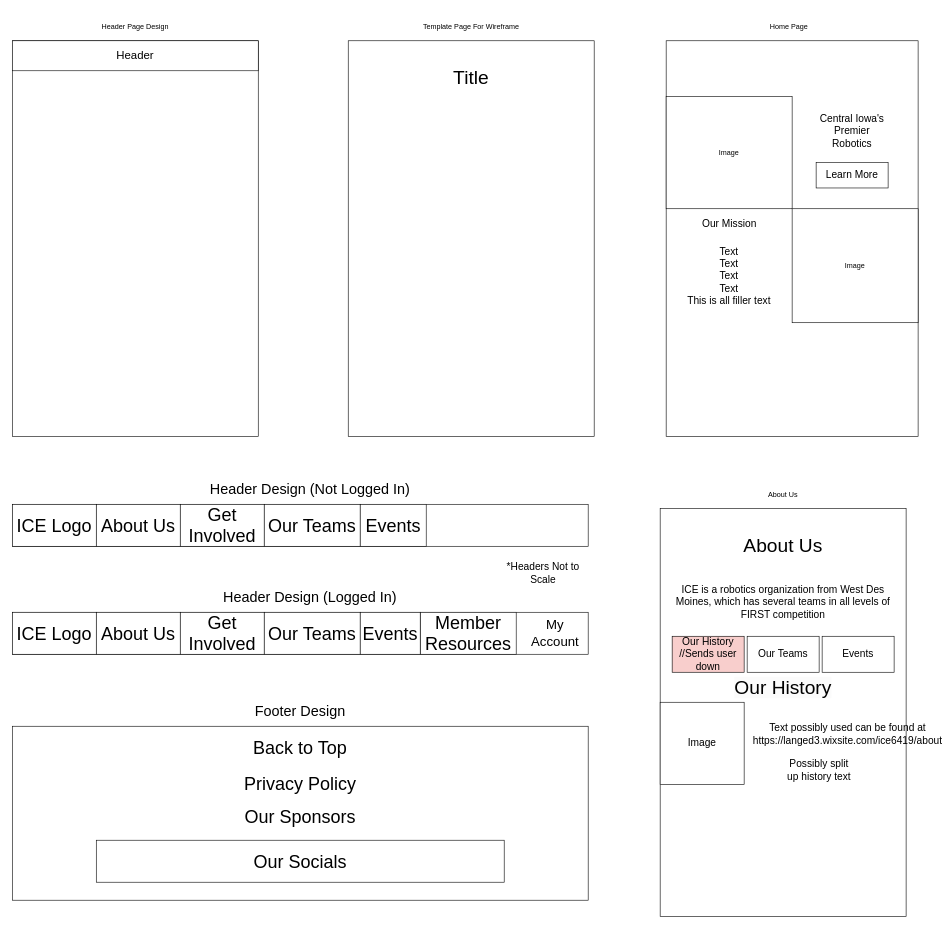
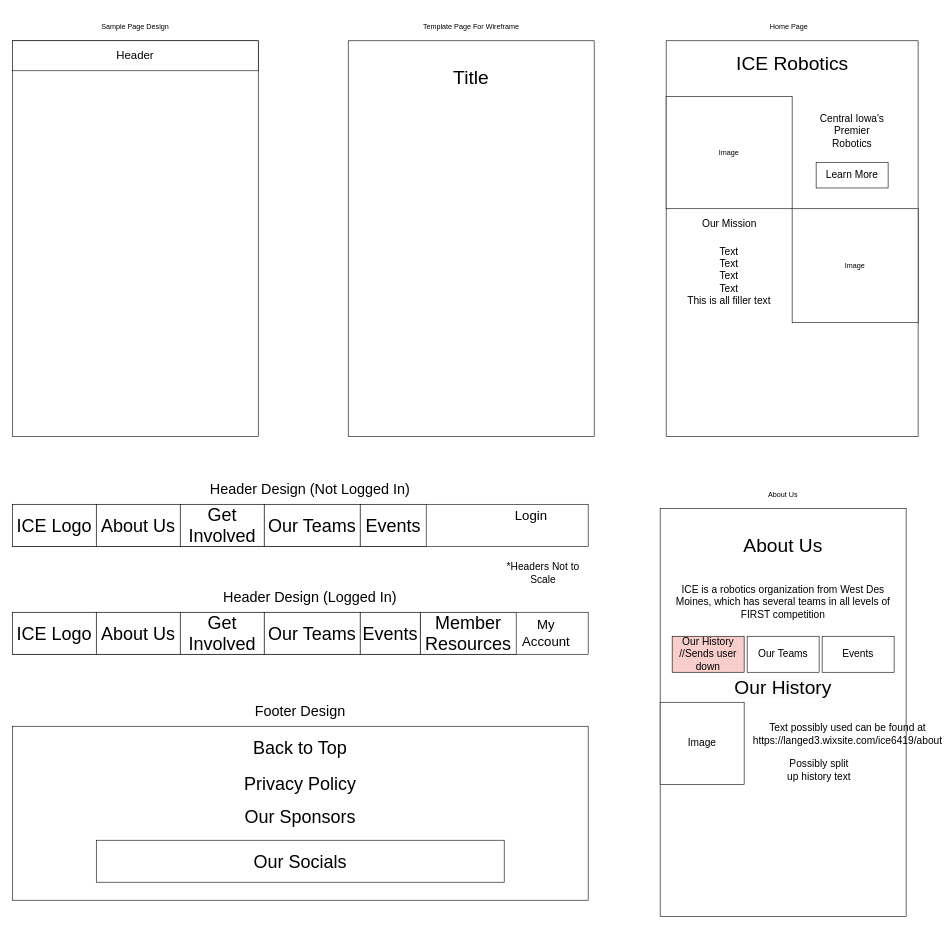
  <mxCell id="0" />
  <mxCell id="1" parent="0" />
  <mxCell id="2" value="" style="group" parent="1" vertex="1" connectable="0"><mxGeometry x="20" y="20" width="410" height="707.31" as="geometry" /></mxCell>
  <mxCell id="3" value="" style="group" parent="2" vertex="1" connectable="0"><mxGeometry y="47.308" width="410" height="660.002" as="geometry" /></mxCell>
  <mxCell id="4" value="" style="group" parent="3" vertex="1" connectable="0"><mxGeometry width="410" height="660.002" as="geometry" /></mxCell>
  <mxCell id="5" value="" style="rounded=0;whiteSpace=wrap;html=1;container=1;" parent="4" vertex="1"><mxGeometry width="410" height="660" as="geometry" /></mxCell>
  <mxCell id="6" value="&lt;font style=&quot;font-size: 19px;&quot;&gt;Header&lt;/font&gt;" style="rounded=0;whiteSpace=wrap;html=1;" parent="4" vertex="1"><mxGeometry width="410" height="50" as="geometry" /></mxCell>
- <mxCell id="7" value="Header Page Design" style="text;html=1;strokeColor=none;fillColor=none;align=center;verticalAlign=middle;whiteSpace=wrap;rounded=0;" parent="2" vertex="1"><mxGeometry width="410" height="47.308" as="geometry" /></mxCell>
+ <mxCell id="7" value="Sample Page Design" style="text;html=1;strokeColor=none;fillColor=none;align=center;verticalAlign=middle;whiteSpace=wrap;rounded=0;" parent="2" vertex="1"><mxGeometry width="410" height="47.308" as="geometry" /></mxCell>
  <mxCell id="8" value="" style="group" parent="1" vertex="1" connectable="0"><mxGeometry x="20" y="800" width="960" height="110" as="geometry" /></mxCell>
  <mxCell id="9" value="" style="rounded=0;whiteSpace=wrap;html=1;fontSize=24;" parent="8" vertex="1"><mxGeometry y="40" width="960.0" height="70" as="geometry" /></mxCell>
  <mxCell id="10" value="Header Design (Not Logged In)" style="text;html=1;strokeColor=none;fillColor=none;align=center;verticalAlign=middle;whiteSpace=wrap;rounded=0;fontSize=24;" parent="8" vertex="1"><mxGeometry x="326.598" width="338.969" height="30" as="geometry" /></mxCell>
  <mxCell id="11" value="&lt;font style=&quot;font-size: 30px;&quot;&gt;ICE Logo&lt;/font&gt;" style="rounded=0;whiteSpace=wrap;html=1;fontSize=32;" parent="8" vertex="1"><mxGeometry y="40" width="140" height="70" as="geometry" /></mxCell>
+ <mxCell id="12" value="&lt;font style=&quot;font-size: 22px;&quot;&gt;Login&lt;/font&gt;" style="text;html=1;strokeColor=none;fillColor=none;align=center;verticalAlign=middle;whiteSpace=wrap;rounded=0;fontSize=30;" parent="8" vertex="1"><mxGeometry x="820" y="40" width="90" height="30" as="geometry" /></mxCell>
  <mxCell id="13" value="&lt;font style=&quot;font-size: 30px;&quot;&gt;About Us&lt;/font&gt;" style="rounded=0;whiteSpace=wrap;html=1;fontSize=22;" parent="8" vertex="1"><mxGeometry x="140" y="40" width="140" height="70" as="geometry" /></mxCell>
  <mxCell id="14" value="&lt;font style=&quot;font-size: 30px;&quot;&gt;Get Involved&lt;/font&gt;" style="rounded=0;whiteSpace=wrap;html=1;fontSize=22;" parent="8" vertex="1"><mxGeometry x="280" y="40" width="140" height="70" as="geometry" /></mxCell>
  <mxCell id="15" value="&lt;font style=&quot;font-size: 30px;&quot;&gt;Our Teams&lt;/font&gt;" style="rounded=0;whiteSpace=wrap;html=1;fontSize=22;" parent="8" vertex="1"><mxGeometry x="420" y="40" width="160" height="70" as="geometry" /></mxCell>
  <mxCell id="16" value="Events" style="rounded=0;whiteSpace=wrap;html=1;fontSize=30;" parent="8" vertex="1"><mxGeometry x="580" y="40" width="110" height="70" as="geometry" /></mxCell>
  <mxCell id="17" value="" style="group" parent="1" vertex="1" connectable="0"><mxGeometry x="580" y="20" width="410" height="707.31" as="geometry" /></mxCell>
  <mxCell id="18" value="" style="group" parent="17" vertex="1" connectable="0"><mxGeometry y="47.308" width="410" height="660.002" as="geometry" /></mxCell>
  <mxCell id="19" value="" style="group" parent="18" vertex="1" connectable="0"><mxGeometry width="410" height="660.002" as="geometry" /></mxCell>
  <mxCell id="20" value="" style="group" parent="19" vertex="1" connectable="0"><mxGeometry width="410" height="660" as="geometry" /></mxCell>
  <mxCell id="21" value="" style="rounded=0;whiteSpace=wrap;html=1;container=1;" parent="20" vertex="1"><mxGeometry width="410" height="660" as="geometry"><mxRectangle width="50" height="40" as="alternateBounds" /></mxGeometry></mxCell>
  <mxCell id="22" value="&lt;font style=&quot;font-size: 32px;&quot;&gt;Title&lt;/font&gt;" style="text;html=1;strokeColor=none;fillColor=none;align=center;verticalAlign=middle;whiteSpace=wrap;rounded=0;fontSize=24;" parent="20" vertex="1"><mxGeometry x="135" y="22.69" width="140" height="77.31" as="geometry" /></mxCell>
  <mxCell id="23" value="Template Page For Wireframe" style="text;html=1;strokeColor=none;fillColor=none;align=center;verticalAlign=middle;whiteSpace=wrap;rounded=0;" parent="17" vertex="1"><mxGeometry width="410" height="47.308" as="geometry" /></mxCell>
  <mxCell id="24" value="" style="group" parent="1" vertex="1" connectable="0"><mxGeometry x="20" y="1170" width="960" height="330" as="geometry" /></mxCell>
  <mxCell id="25" value="" style="rounded=0;whiteSpace=wrap;html=1;fontSize=24;" parent="24" vertex="1"><mxGeometry y="40" width="960" height="290" as="geometry" /></mxCell>
  <mxCell id="26" value="Footer Design" style="text;html=1;strokeColor=none;fillColor=none;align=center;verticalAlign=middle;whiteSpace=wrap;rounded=0;fontSize=24;" parent="24" vertex="1"><mxGeometry x="325" width="310" height="30" as="geometry" /></mxCell>
  <mxCell id="27" value="Privacy Policy" style="text;html=1;strokeColor=none;fillColor=none;align=center;verticalAlign=middle;whiteSpace=wrap;rounded=0;fontSize=30;" parent="24" vertex="1"><mxGeometry x="355" y="120" width="250" height="30" as="geometry" /></mxCell>
  <mxCell id="28" value="Back to Top" style="text;html=1;strokeColor=none;fillColor=none;align=center;verticalAlign=middle;whiteSpace=wrap;rounded=0;fontSize=30;" parent="24" vertex="1"><mxGeometry x="365" y="60" width="230" height="30" as="geometry" /></mxCell>
  <mxCell id="29" value="Our Sponsors" style="text;html=1;strokeColor=none;fillColor=none;align=center;verticalAlign=middle;whiteSpace=wrap;rounded=0;fontSize=30;" parent="24" vertex="1"><mxGeometry x="325" y="170" width="310" height="40" as="geometry" /></mxCell>
  <mxCell id="30" value="Our Socials" style="rounded=0;whiteSpace=wrap;html=1;fontSize=30;" parent="24" vertex="1"><mxGeometry x="140" y="230" width="680" height="70" as="geometry" /></mxCell>
  <mxCell id="31" value="" style="group" parent="1" vertex="1" connectable="0"><mxGeometry x="20" y="980" width="960" height="110" as="geometry" /></mxCell>
  <mxCell id="32" value="" style="rounded=0;whiteSpace=wrap;html=1;fontSize=24;" parent="31" vertex="1"><mxGeometry y="40" width="960.0" height="70" as="geometry" /></mxCell>
  <mxCell id="33" value="Header Design (Logged In)" style="text;html=1;strokeColor=none;fillColor=none;align=center;verticalAlign=middle;whiteSpace=wrap;rounded=0;fontSize=24;" parent="31" vertex="1"><mxGeometry x="326.598" width="338.969" height="30" as="geometry" /></mxCell>
  <mxCell id="34" value="&lt;font style=&quot;font-size: 30px;&quot;&gt;ICE Logo&lt;/font&gt;" style="rounded=0;whiteSpace=wrap;html=1;fontSize=32;" parent="31" vertex="1"><mxGeometry y="40" width="140" height="70" as="geometry" /></mxCell>
- <mxCell id="35" value="My Account" style="text;html=1;strokeColor=none;fillColor=none;align=center;verticalAlign=middle;whiteSpace=wrap;rounded=0;fontSize=22;" parent="31" vertex="1"><mxGeometry x="865" y="50" width="80" height="50" as="geometry" /></mxCell>
+ <mxCell id="35" value="My Account" style="text;html=1;strokeColor=none;fillColor=none;align=center;verticalAlign=middle;whiteSpace=wrap;rounded=0;fontSize=22;" parent="31" vertex="1"><mxGeometry x="850" y="50" width="80" height="50" as="geometry" /></mxCell>
  <mxCell id="36" value="&lt;font style=&quot;font-size: 30px;&quot;&gt;About Us&lt;/font&gt;" style="rounded=0;whiteSpace=wrap;html=1;fontSize=22;" parent="31" vertex="1"><mxGeometry x="140" y="40" width="140" height="70" as="geometry" /></mxCell>
  <mxCell id="37" value="&lt;font style=&quot;font-size: 30px;&quot;&gt;Get Involved&lt;/font&gt;" style="rounded=0;whiteSpace=wrap;html=1;fontSize=22;" parent="31" vertex="1"><mxGeometry x="280" y="40" width="140" height="70" as="geometry" /></mxCell>
  <mxCell id="38" value="&lt;font style=&quot;font-size: 30px;&quot;&gt;Our Teams&lt;/font&gt;" style="rounded=0;whiteSpace=wrap;html=1;fontSize=22;" parent="31" vertex="1"><mxGeometry x="420" y="40" width="160" height="70" as="geometry" /></mxCell>
  <mxCell id="39" value="&lt;font style=&quot;font-size: 30px;&quot;&gt;Member Resources&lt;/font&gt;" style="rounded=0;whiteSpace=wrap;html=1;fontSize=22;" parent="31" vertex="1"><mxGeometry x="680" y="40" width="160" height="70" as="geometry" /></mxCell>
  <mxCell id="40" value="Events" style="rounded=0;whiteSpace=wrap;html=1;fontSize=30;" parent="31" vertex="1"><mxGeometry x="580" y="40" width="100" height="70" as="geometry" /></mxCell>
  <mxCell id="41" value="" style="group" vertex="1" connectable="0" parent="1"><mxGeometry x="1110" y="20" width="440" height="707.31" as="geometry" /></mxCell>
  <mxCell id="42" value="" style="group" vertex="1" connectable="0" parent="41"><mxGeometry y="47.308" width="440" height="660.002" as="geometry" /></mxCell>
  <mxCell id="43" value="" style="group" vertex="1" connectable="0" parent="42"><mxGeometry width="440" height="660.002" as="geometry" /></mxCell>
  <mxCell id="44" value="" style="group" vertex="1" connectable="0" parent="43"><mxGeometry width="440" height="660" as="geometry" /></mxCell>
  <mxCell id="45" value="" style="rounded=0;whiteSpace=wrap;html=1;container=1;" vertex="1" parent="44"><mxGeometry width="420" height="660" as="geometry"><mxRectangle width="50" height="40" as="alternateBounds" /></mxGeometry></mxCell>
  <mxCell id="46" value="Image" style="rounded=0;whiteSpace=wrap;html=1;" vertex="1" parent="45"><mxGeometry y="92.69" width="210" height="187.31" as="geometry" /></mxCell>
+ <mxCell id="47" value="&lt;font style=&quot;font-size: 32px;&quot;&gt;ICE Robotics&lt;/font&gt;" style="text;html=1;strokeColor=none;fillColor=none;align=center;verticalAlign=middle;whiteSpace=wrap;rounded=0;fontSize=24;" vertex="1" parent="45"><mxGeometry x="102.5" y="3.109e-15" width="215" height="77.31" as="geometry" /></mxCell>
  <mxCell id="48" value="Image" style="rounded=0;whiteSpace=wrap;html=1;" vertex="1" parent="45"><mxGeometry x="210" y="280" width="210" height="190" as="geometry" /></mxCell>
  <mxCell id="49" value="Central Iowa's Premier Robotics" style="text;html=1;strokeColor=none;fillColor=none;align=center;verticalAlign=middle;whiteSpace=wrap;rounded=0;fontSize=17;" vertex="1" parent="45"><mxGeometry x="250" y="102.69" width="120" height="97.31" as="geometry" /></mxCell>
  <mxCell id="50" value="Our Mission" style="text;html=1;strokeColor=none;fillColor=none;align=center;verticalAlign=middle;whiteSpace=wrap;rounded=0;fontSize=17;" vertex="1" parent="45"><mxGeometry x="52.5" y="292.69" width="105" height="27.31" as="geometry" /></mxCell>
  <mxCell id="51" value="Text&lt;br&gt;Text&lt;br&gt;Text&lt;br&gt;Text&lt;br&gt;This is all filler text" style="text;html=1;strokeColor=none;fillColor=none;align=center;verticalAlign=middle;whiteSpace=wrap;rounded=0;fontSize=17;" vertex="1" parent="45"><mxGeometry x="10" y="315" width="190" height="155" as="geometry" /></mxCell>
  <mxCell id="52" value="&lt;font style=&quot;font-size: 17px;&quot;&gt;Learn More&lt;/font&gt;" style="rounded=0;whiteSpace=wrap;html=1;" vertex="1" parent="44"><mxGeometry x="250" y="202.69" width="120" height="42.69" as="geometry" /></mxCell>
  <mxCell id="53" value="Home Page" style="text;html=1;strokeColor=none;fillColor=none;align=center;verticalAlign=middle;whiteSpace=wrap;rounded=0;" vertex="1" parent="41"><mxGeometry width="410" height="47.308" as="geometry" /></mxCell>
  <mxCell id="54" value="*Headers Not to Scale" style="text;html=1;strokeColor=none;fillColor=none;align=center;verticalAlign=middle;whiteSpace=wrap;rounded=0;fontSize=17;" vertex="1" parent="1"><mxGeometry x="820" y="940" width="170" height="30" as="geometry" /></mxCell>
  <mxCell id="55" value="" style="group" vertex="1" connectable="0" parent="1"><mxGeometry x="1100" y="800" width="410" height="727.308" as="geometry" /></mxCell>
  <mxCell id="56" value="" style="group" vertex="1" connectable="0" parent="55"><mxGeometry y="47.308" width="410" height="680" as="geometry" /></mxCell>
  <mxCell id="57" value="" style="group" vertex="1" connectable="0" parent="56"><mxGeometry width="410" height="680" as="geometry" /></mxCell>
  <mxCell id="58" value="" style="group" vertex="1" connectable="0" parent="57"><mxGeometry width="410" height="680" as="geometry" /></mxCell>
  <mxCell id="59" value="" style="rounded=0;whiteSpace=wrap;html=1;container=1;" vertex="1" parent="58"><mxGeometry width="410" height="680" as="geometry"><mxRectangle width="50" height="40" as="alternateBounds" /></mxGeometry></mxCell>
  <mxCell id="60" value="ICE is a robotics organization from West Des Moines, which has several teams in all levels of FIRST competition" style="text;html=1;strokeColor=none;fillColor=none;align=center;verticalAlign=middle;whiteSpace=wrap;rounded=0;fontSize=17;" vertex="1" parent="59"><mxGeometry x="20" y="92.69" width="370" height="127.31" as="geometry" /></mxCell>
  <mxCell id="61" value="Our History //Sends user down" style="rounded=0;whiteSpace=wrap;html=1;fontSize=17;fillColor=#f8cecc;" vertex="1" parent="59"><mxGeometry x="20" y="212.692" width="120" height="60" as="geometry" /></mxCell>
  <mxCell id="62" value="Our Teams" style="rounded=0;whiteSpace=wrap;html=1;fontSize=17;" vertex="1" parent="59"><mxGeometry x="145" y="212.692" width="120" height="60" as="geometry" /></mxCell>
  <mxCell id="63" value="Text possibly used can be found at&amp;nbsp;&lt;br&gt;https://langed3.wixsite.com/ice6419/about&amp;nbsp;" style="text;html=1;strokeColor=none;fillColor=none;align=center;verticalAlign=middle;whiteSpace=wrap;rounded=0;fontSize=17;" vertex="1" parent="59"><mxGeometry x="260" y="352.69" width="110" height="47.31" as="geometry" /></mxCell>
  <mxCell id="64" value="Image" style="rounded=0;whiteSpace=wrap;html=1;fontSize=17;" vertex="1" parent="59"><mxGeometry y="322.69" width="140" height="137.31" as="geometry" /></mxCell>
  <mxCell id="65" value="Possibly split up history text" style="text;html=1;strokeColor=none;fillColor=none;align=center;verticalAlign=middle;whiteSpace=wrap;rounded=0;fontSize=17;" vertex="1" parent="59"><mxGeometry x="210" y="422.69" width="110" height="27.31" as="geometry" /></mxCell>
  <mxCell id="66" value="&lt;font style=&quot;font-size: 32px;&quot;&gt;About Us&lt;/font&gt;" style="text;html=1;strokeColor=none;fillColor=none;align=center;verticalAlign=middle;whiteSpace=wrap;rounded=0;fontSize=24;" vertex="1" parent="58"><mxGeometry x="135" y="22.69" width="140" height="77.31" as="geometry" /></mxCell>
  <mxCell id="67" value="Events" style="rounded=0;whiteSpace=wrap;html=1;fontSize=17;" vertex="1" parent="58"><mxGeometry x="270" y="212.692" width="120" height="60" as="geometry" /></mxCell>
  <mxCell id="68" value="&lt;span style=&quot;color: rgb(0, 0, 0); font-family: Helvetica; font-size: 32px; font-style: normal; font-variant-ligatures: normal; font-variant-caps: normal; font-weight: 400; letter-spacing: normal; orphans: 2; text-indent: 0px; text-transform: none; widows: 2; word-spacing: 0px; -webkit-text-stroke-width: 0px; background-color: rgb(251, 251, 251); text-decoration-thickness: initial; text-decoration-style: initial; text-decoration-color: initial; float: none; display: inline !important;&quot;&gt;Our History&lt;/span&gt;" style="text;whiteSpace=wrap;html=1;fontSize=17;align=center;" vertex="1" parent="58"><mxGeometry x="120" y="272.692" width="170" height="60" as="geometry" /></mxCell>
  <mxCell id="69" value="About Us" style="text;html=1;strokeColor=none;fillColor=none;align=center;verticalAlign=middle;whiteSpace=wrap;rounded=0;" vertex="1" parent="55"><mxGeometry width="410" height="47.308" as="geometry" /></mxCell>
